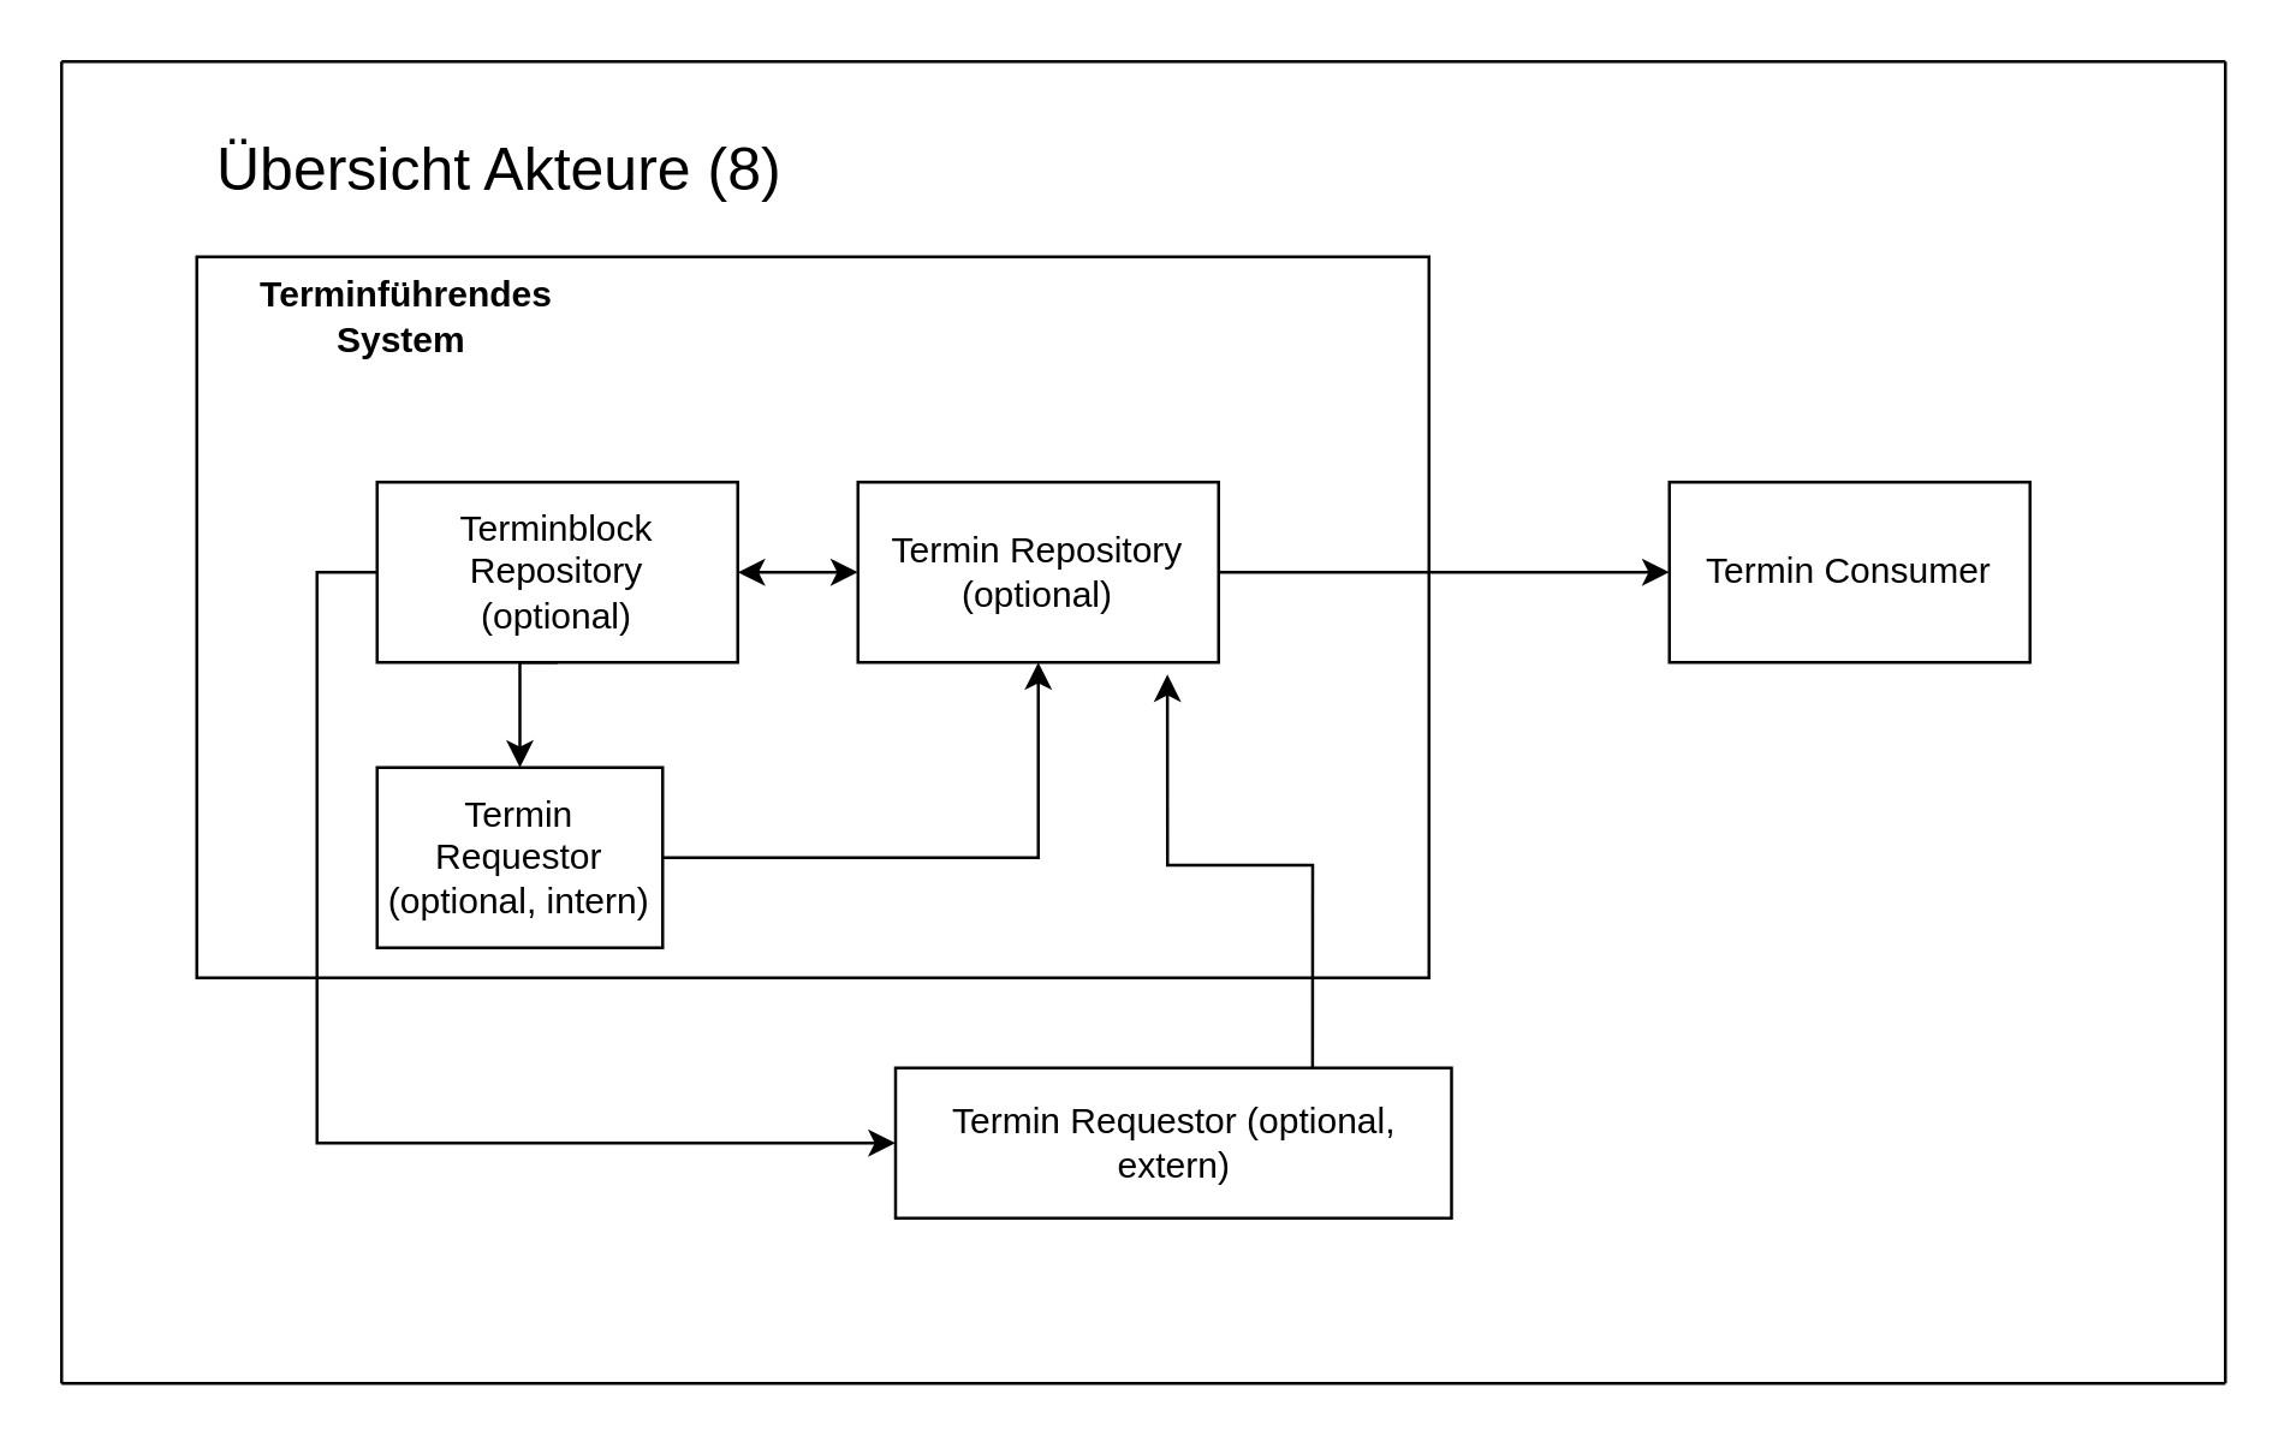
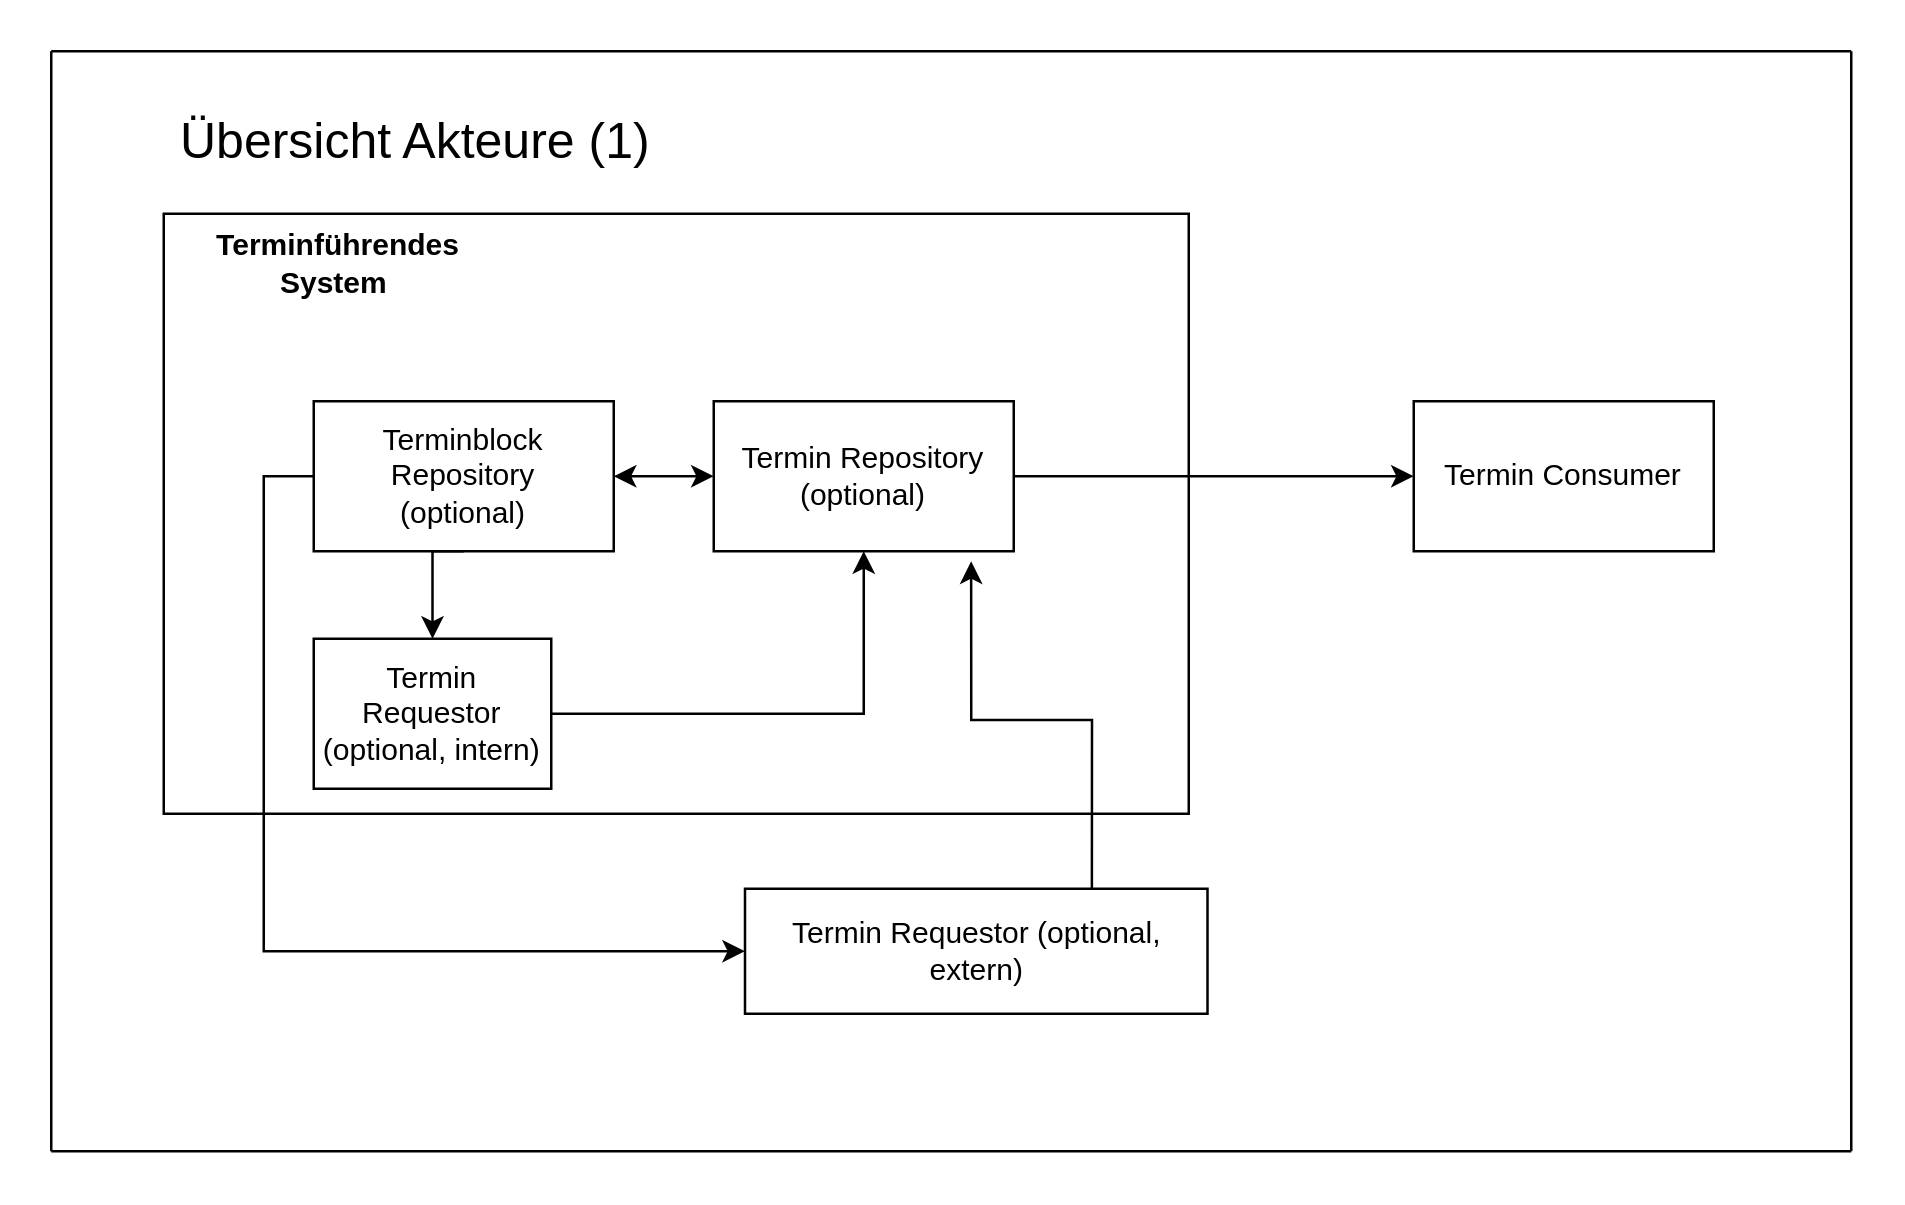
  <mxCell id="0" />
  <mxCell id="1" parent="0" />
  <mxCell id="2" value="" style="rounded=0;whiteSpace=wrap;html=1;fillColor=none;" parent="1" vertex="1"><mxGeometry x="65" y="85" width="410" height="240" as="geometry" /></mxCell>
  <mxCell id="3" style="edgeStyle=orthogonalEdgeStyle;rounded=0;orthogonalLoop=1;jettySize=auto;html=1;exitX=1;exitY=0.5;exitDx=0;exitDy=0;" parent="1" source="4" target="10" edge="1"><mxGeometry relative="1" as="geometry" /></mxCell>
  <mxCell id="4" value="Termin Repository&lt;br&gt;(optional)" style="rounded=0;whiteSpace=wrap;html=1;" parent="1" vertex="1"><mxGeometry x="285" y="160" width="120" height="60" as="geometry" /></mxCell>
  <mxCell id="5" style="edgeStyle=orthogonalEdgeStyle;rounded=0;orthogonalLoop=1;jettySize=auto;html=1;exitX=1;exitY=0.5;exitDx=0;exitDy=0;entryX=0;entryY=0.5;entryDx=0;entryDy=0;startArrow=classic;startFill=1;" parent="1" source="8" target="4" edge="1"><mxGeometry relative="1" as="geometry" /></mxCell>
  <mxCell id="6" style="edgeStyle=orthogonalEdgeStyle;rounded=0;orthogonalLoop=1;jettySize=auto;html=1;exitX=0.5;exitY=1;exitDx=0;exitDy=0;entryX=0.5;entryY=0;entryDx=0;entryDy=0;fontSize=20;" parent="1" source="8" target="18" edge="1"><mxGeometry relative="1" as="geometry" /></mxCell>
  <mxCell id="7" style="edgeStyle=orthogonalEdgeStyle;rounded=0;orthogonalLoop=1;jettySize=auto;html=1;exitX=0;exitY=0.5;exitDx=0;exitDy=0;entryX=0;entryY=0.5;entryDx=0;entryDy=0;fontSize=20;" parent="1" source="8" target="12" edge="1"><mxGeometry relative="1" as="geometry" /></mxCell>
  <mxCell id="8" value="Terminblock Repository&lt;br&gt;(optional)" style="rounded=0;whiteSpace=wrap;html=1;" parent="1" vertex="1"><mxGeometry x="125" y="160" width="120" height="60" as="geometry" /></mxCell>
  <mxCell id="9" value="&lt;b style=&quot;text-align: left&quot;&gt;Terminführendes System&amp;nbsp;&lt;/b&gt;" style="text;html=1;strokeColor=none;fillColor=none;align=center;verticalAlign=middle;whiteSpace=wrap;rounded=0;" parent="1" vertex="1"><mxGeometry x="105" y="90" width="60" height="30" as="geometry" /></mxCell>
- <mxCell id="10" value="Termin Consumer" style="rounded=0;whiteSpace=wrap;html=1;fillColor=none;" parent="1" vertex="1"><mxGeometry x="555" y="160" width="120" height="60" as="geometry" /></mxCell>
+ <mxCell id="10" value="Termin Consumer" style="rounded=0;whiteSpace=wrap;html=1;fillColor=none;" parent="1" vertex="1"><mxGeometry x="565" y="160" width="120" height="60" as="geometry" /></mxCell>
  <mxCell id="11" style="edgeStyle=orthogonalEdgeStyle;rounded=0;orthogonalLoop=1;jettySize=auto;html=1;exitX=0.75;exitY=0;exitDx=0;exitDy=0;entryX=0.858;entryY=1.067;entryDx=0;entryDy=0;entryPerimeter=0;" parent="1" source="12" target="4" edge="1"><mxGeometry relative="1" as="geometry" /></mxCell>
  <mxCell id="12" value="Termin Requestor (optional, extern)" style="rounded=0;whiteSpace=wrap;html=1;fillColor=none;" parent="1" vertex="1"><mxGeometry x="297.5" y="355" width="185" height="50" as="geometry" /></mxCell>
  <mxCell id="13" value="" style="endArrow=none;html=1;rounded=0;" parent="1" edge="1"><mxGeometry width="50" height="50" relative="1" as="geometry"><mxPoint x="20" y="460" as="sourcePoint" /><mxPoint x="20" y="20" as="targetPoint" /></mxGeometry></mxCell>
  <mxCell id="14" value="" style="endArrow=none;html=1;rounded=0;" parent="1" edge="1"><mxGeometry width="50" height="50" relative="1" as="geometry"><mxPoint x="20" y="20" as="sourcePoint" /><mxPoint x="740" y="20" as="targetPoint" /></mxGeometry></mxCell>
  <mxCell id="15" value="" style="endArrow=none;html=1;rounded=0;" parent="1" edge="1"><mxGeometry width="50" height="50" relative="1" as="geometry"><mxPoint x="740" y="460" as="sourcePoint" /><mxPoint x="740" y="20" as="targetPoint" /></mxGeometry></mxCell>
- <mxCell id="16" value="Übersicht Akteure&lt;span&gt;&#09;&lt;/span&gt; (8)" style="text;html=1;strokeColor=none;fillColor=none;align=left;verticalAlign=middle;whiteSpace=wrap;rounded=0;fontSize=20;" parent="1" vertex="1"><mxGeometry x="70" y="40" width="325" height="30" as="geometry" /></mxCell>
+ <mxCell id="16" value="Übersicht Akteure&lt;span&gt;&#09;&lt;/span&gt; (1)" style="text;html=1;strokeColor=none;fillColor=none;align=left;verticalAlign=middle;whiteSpace=wrap;rounded=0;fontSize=20;" parent="1" vertex="1"><mxGeometry x="70" y="40" width="325" height="30" as="geometry" /></mxCell>
  <mxCell id="17" style="edgeStyle=orthogonalEdgeStyle;rounded=0;orthogonalLoop=1;jettySize=auto;html=1;exitX=1;exitY=0.5;exitDx=0;exitDy=0;entryX=0.5;entryY=1;entryDx=0;entryDy=0;fontSize=20;" parent="1" source="18" target="4" edge="1"><mxGeometry relative="1" as="geometry" /></mxCell>
  <mxCell id="18" value="Termin Requestor (optional, intern)" style="rounded=0;whiteSpace=wrap;html=1;fillColor=none;" parent="1" vertex="1"><mxGeometry x="125" y="255" width="95" height="60" as="geometry" /></mxCell>
  <mxCell id="19" value="" style="endArrow=none;html=1;rounded=0;" parent="1" edge="1"><mxGeometry width="50" height="50" relative="1" as="geometry"><mxPoint x="20" y="460" as="sourcePoint" /><mxPoint x="740" y="460" as="targetPoint" /></mxGeometry></mxCell>
